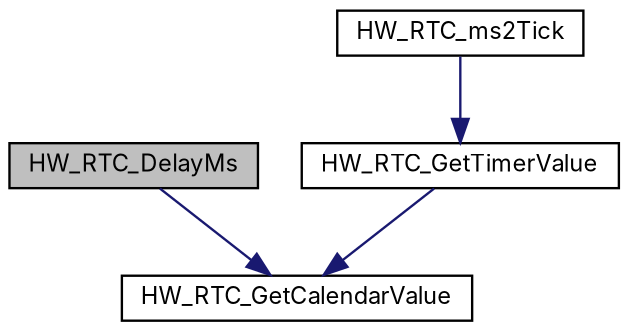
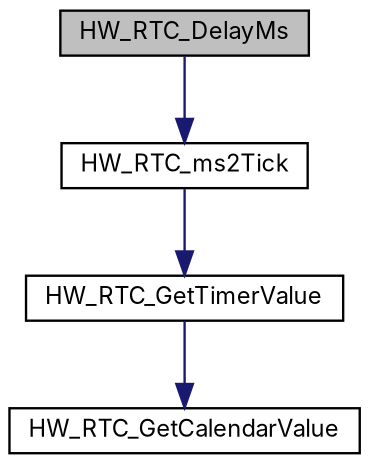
  digraph {
    fontname=Inter
    rankdir=TB
    node [color=black fillcolor=white fontname=Inter fontsize=10 shape=record style=filled]
    edge [color=midnightblue fontname=Inter fontsize=10 labelfontname=Helvetica labelfontsize=10 style=solid]
    n1 [fillcolor=grey75 fontcolor=black height=0.2 label=HW_RTC_DelayMs width=0.4]
    n2 [height=0.2 label=HW_RTC_ms2Tick width=0.4]
    n3 [height=0.2 label=HW_RTC_GetTimerValue width=0.4]
    n4 [height=0.2 label=HW_RTC_GetCalendarValue width=0.4]
-   n1 -> n4
+   n1 -> n2
    n2 -> n3
    n3 -> n4
  }
